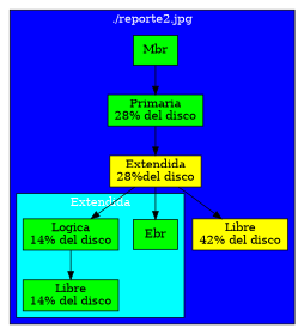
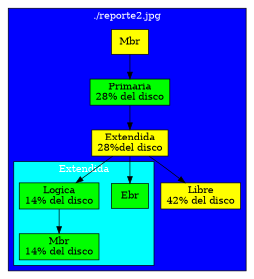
  digraph {
    node [fillcolor=green shape=box style=filled]
    n1 [label=Ebr]
    n2 [label="Logica\n14% del disco"]
-   n3 [label="Libre\n14% del disco"]
-   n4 [label=Mbr]
+   n3 [label="Mbr\n14% del disco"]
+   n4 [fillcolor=yellow label=Mbr]
    n5 [label="Primaria\n28% del disco"]
    n6 [fillcolor=yellow label="Extendida\n28%del disco"]
    n7 [fillcolor=yellow label="Libre\n42% del disco"]
    subgraph cluster_1 {
      fillcolor=blue
      fontcolor=white
      label="./reporte2.jpg"
      rank=same
      style=filled
      n4
      n5
      n6
      n7
      subgraph cluster_2 {
        fillcolor=cyan
        fontcolor=white
        label=Extendida
        rank=same
        style=filled
        n1
        n2
        n3
      }
    }
    n2 -> n3
    n4 -> n5
    n5 -> n6
    n6 -> n1
    n6 -> n2
    n6 -> n7
  }
